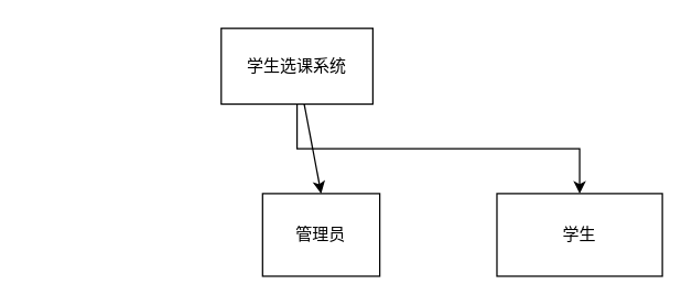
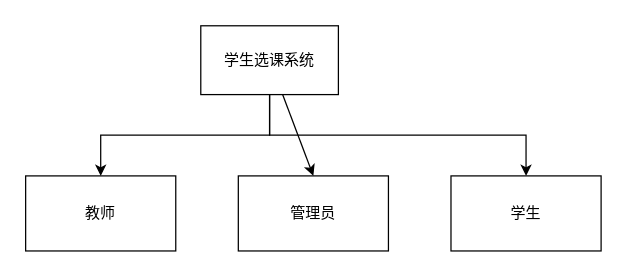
  <mxCell id="0" />
  <mxCell id="1" parent="0" />
+ <mxCell id="2" style="edgeStyle=orthogonalEdgeStyle;rounded=0;orthogonalLoop=1;jettySize=auto;html=1;exitX=0.5;exitY=1;exitDx=0;exitDy=0;" edge="1" parent="1" source="5" target="6"><mxGeometry relative="1" as="geometry"><mxPoint x="430" y="120" as="sourcePoint" /></mxGeometry></mxCell>
  <mxCell id="3" style="rounded=0;orthogonalLoop=1;jettySize=auto;html=1;exitX=0.5;exitY=1;exitDx=0;exitDy=0;entryX=0.5;entryY=0;entryDx=0;entryDy=0;edgeStyle=orthogonalEdgeStyle;" edge="1" parent="1" source="5" target="8"><mxGeometry relative="1" as="geometry" /></mxCell>
  <mxCell id="4" style="edgeStyle=none;rounded=0;orthogonalLoop=1;jettySize=auto;html=1;entryX=0.5;entryY=0;entryDx=0;entryDy=0;" edge="1" parent="1" source="5" target="7"><mxGeometry relative="1" as="geometry" /></mxCell>
  <mxCell id="5" value="&lt;font style=&quot;font-size: 12px;&quot;&gt;学生选课系统&lt;/font&gt;" style="rounded=0;whiteSpace=wrap;html=1;" vertex="1" parent="1"><mxGeometry x="160" y="20" width="110" height="55" as="geometry" /></mxCell>
- <mxCell id="7" value="管理员" style="rounded=0;whiteSpace=wrap;html=1;" vertex="1" parent="1"><mxGeometry x="190" y="140" width="85" height="60" as="geometry" /></mxCell>
+ <mxCell id="6" value="教师" style="rounded=0;whiteSpace=wrap;html=1;" vertex="1" parent="1"><mxGeometry x="20" y="140" width="120" height="60" as="geometry" /></mxCell>
+ <mxCell id="7" value="管理员" style="rounded=0;whiteSpace=wrap;html=1;" vertex="1" parent="1"><mxGeometry x="190" y="140" width="120" height="60" as="geometry" /></mxCell>
  <mxCell id="8" value="学生" style="rounded=0;whiteSpace=wrap;html=1;" vertex="1" parent="1"><mxGeometry x="360" y="140" width="120" height="60" as="geometry" /></mxCell>
